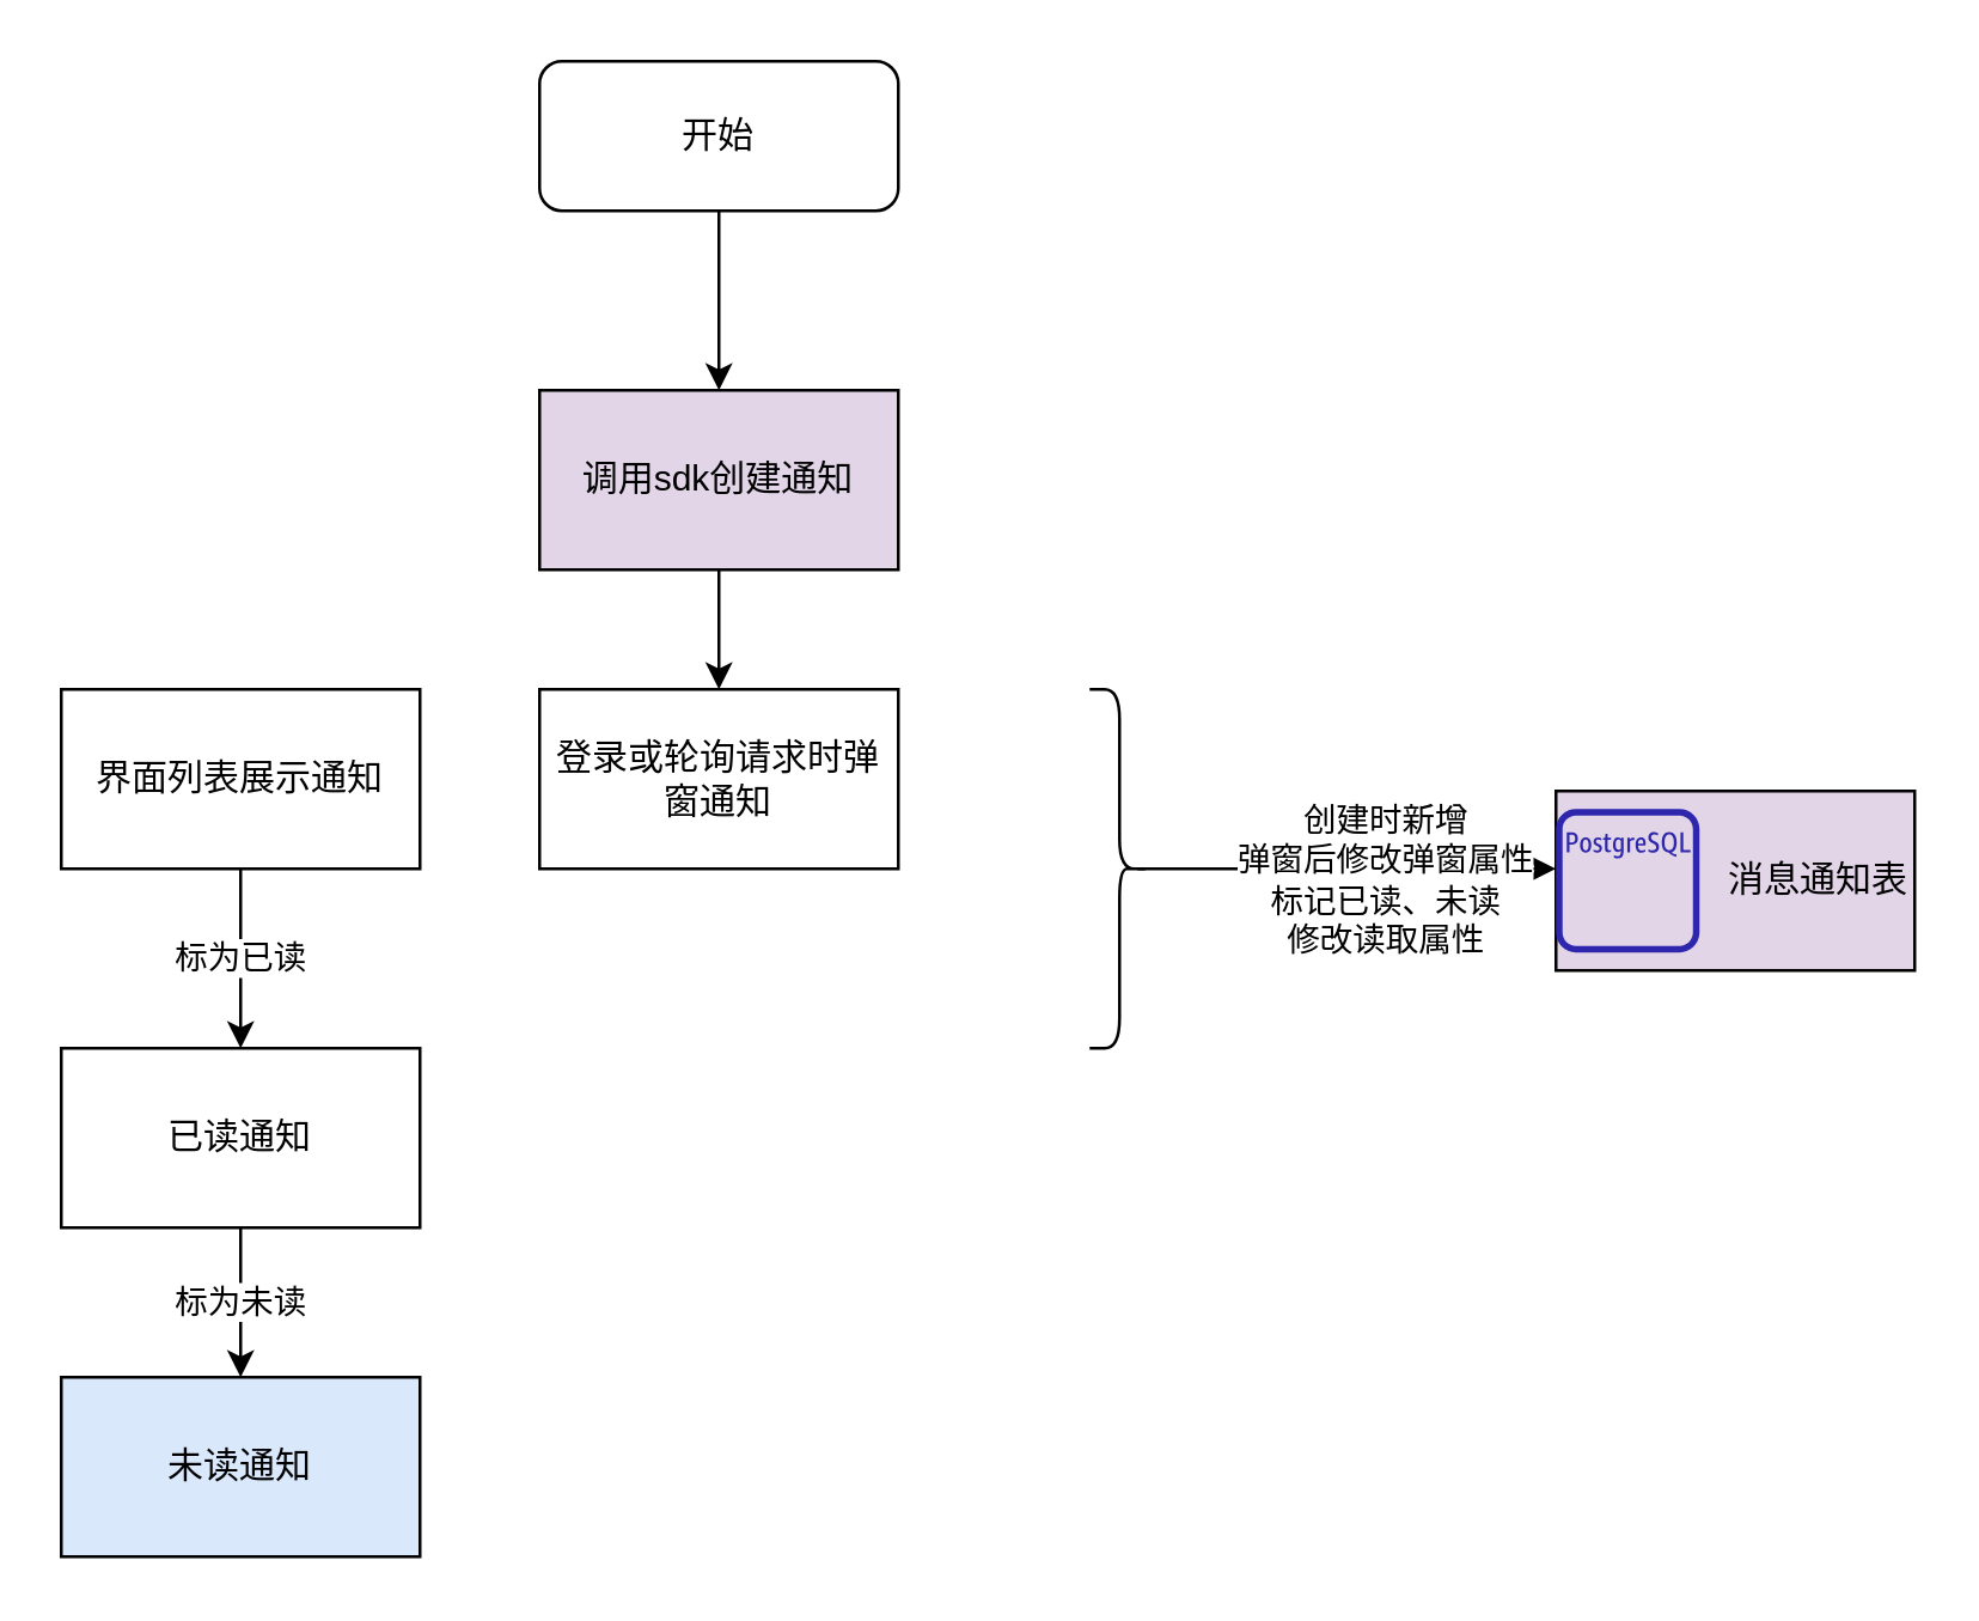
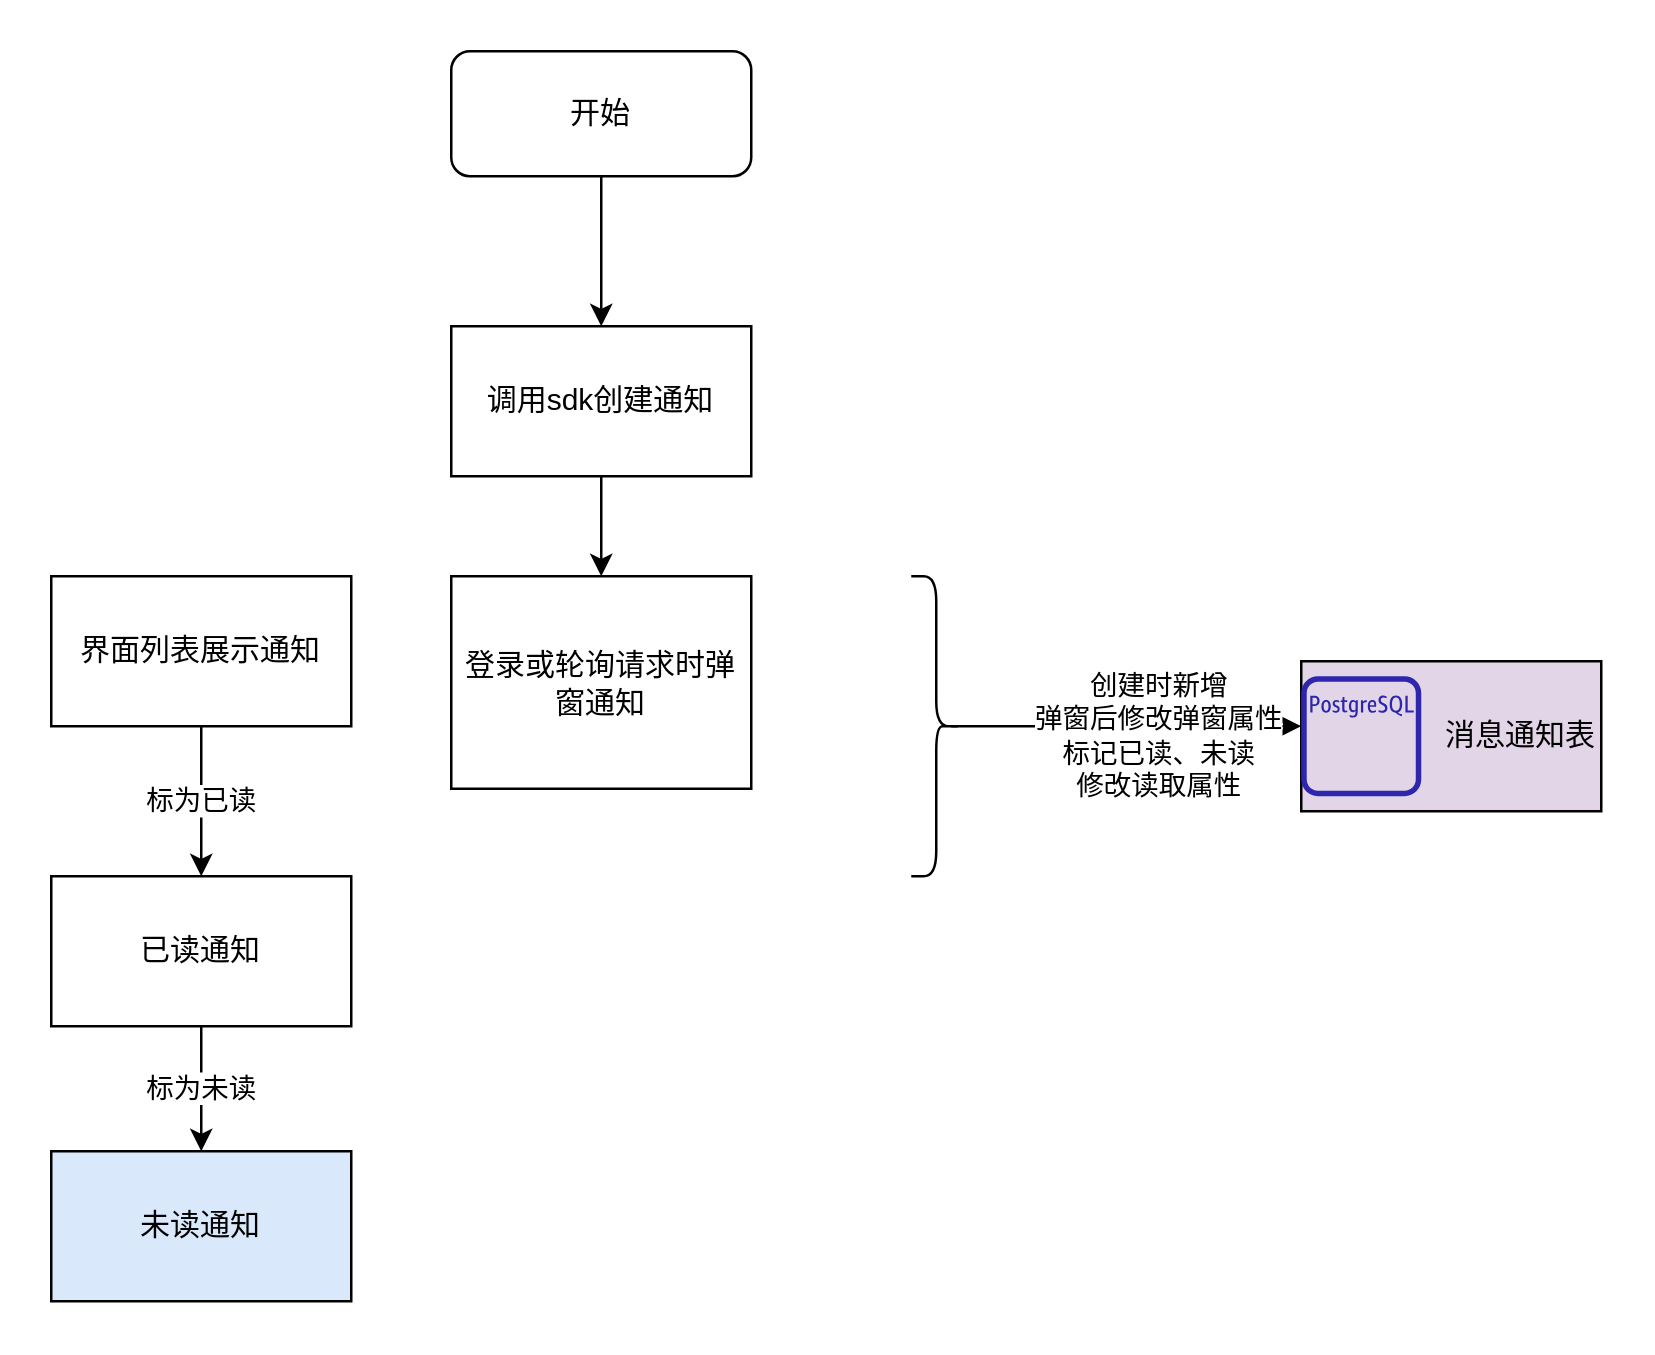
  <mxCell id="0" />
  <mxCell id="1" parent="0" />
  <mxCell id="2" value="消息通知表" style="rounded=0;whiteSpace=wrap;html=1;align=right;fillColor=#e1d5e7;" vertex="1" parent="1"><mxGeometry x="520" y="264" width="120" height="60" as="geometry" /></mxCell>
  <mxCell id="3" value="" style="edgeStyle=orthogonalEdgeStyle;rounded=0;orthogonalLoop=1;jettySize=auto;html=1;" edge="1" parent="1" source="4" target="6"><mxGeometry relative="1" as="geometry" /></mxCell>
  <mxCell id="4" value="开始" style="rounded=1;whiteSpace=wrap;html=1;" vertex="1" parent="1"><mxGeometry x="180" y="20" width="120" height="50" as="geometry" /></mxCell>
  <mxCell id="5" value="" style="edgeStyle=orthogonalEdgeStyle;rounded=0;orthogonalLoop=1;jettySize=auto;html=1;" edge="1" parent="1" source="6" target="8"><mxGeometry relative="1" as="geometry" /></mxCell>
- <mxCell id="6" value="调用sdk创建通知" style="rounded=0;whiteSpace=wrap;html=1;fillColor=#e1d5e7;" vertex="1" parent="1"><mxGeometry x="180" y="130" width="120" height="60" as="geometry" /></mxCell>
+ <mxCell id="6" value="调用sdk创建通知" style="rounded=0;whiteSpace=wrap;html=1;" vertex="1" parent="1"><mxGeometry x="180" y="130" width="120" height="60" as="geometry" /></mxCell>
  <mxCell id="7" value="" style="sketch=0;outlineConnect=0;fontColor=#232F3E;gradientColor=none;fillColor=#2E27AD;strokeColor=none;dashed=0;verticalLabelPosition=bottom;verticalAlign=top;align=center;html=1;fontSize=12;fontStyle=0;aspect=fixed;pointerEvents=1;shape=mxgraph.aws4.rds_postgresql_instance_alt;rounded=1;" vertex="1" parent="1"><mxGeometry x="520" y="270" width="48" height="48" as="geometry" /></mxCell>
- <mxCell id="8" value="登录或轮询请求时弹窗通知" style="whiteSpace=wrap;html=1;rounded=0;" vertex="1" parent="1"><mxGeometry x="180" y="230" width="120" height="60" as="geometry" /></mxCell>
+ <mxCell id="8" value="登录或轮询请求时弹窗通知" style="whiteSpace=wrap;html=1;rounded=0;" vertex="1" parent="1"><mxGeometry x="180" y="230" width="120" height="85" as="geometry" /></mxCell>
  <mxCell id="9" value="标为已读" style="edgeStyle=orthogonalEdgeStyle;rounded=0;orthogonalLoop=1;jettySize=auto;html=1;" edge="1" parent="1" source="10"><mxGeometry relative="1" as="geometry"><mxPoint x="80" y="350" as="targetPoint" /></mxGeometry></mxCell>
  <mxCell id="10" value="界面列表展示通知" style="whiteSpace=wrap;html=1;rounded=0;" vertex="1" parent="1"><mxGeometry x="20" y="230" width="120" height="60" as="geometry" /></mxCell>
  <mxCell id="11" value="标为未读" style="edgeStyle=orthogonalEdgeStyle;rounded=0;orthogonalLoop=1;jettySize=auto;html=1;exitX=0.5;exitY=1;exitDx=0;exitDy=0;" edge="1" parent="1" source="12" target="13"><mxGeometry relative="1" as="geometry" /></mxCell>
  <mxCell id="12" value="已读通知" style="whiteSpace=wrap;html=1;rounded=0;" vertex="1" parent="1"><mxGeometry x="20" y="350" width="120" height="60" as="geometry" /></mxCell>
  <mxCell id="13" value="未读通知" style="whiteSpace=wrap;html=1;rounded=0;fillColor=#dae8fc;" vertex="1" parent="1"><mxGeometry x="20" y="460" width="120" height="60" as="geometry" /></mxCell>
  <mxCell id="14" value="" style="endArrow=classic;html=1;rounded=0;" edge="1" parent="1"><mxGeometry width="50" height="50" relative="1" as="geometry"><mxPoint x="380" y="290" as="sourcePoint" /><mxPoint x="520" y="290" as="targetPoint" /></mxGeometry></mxCell>
  <mxCell id="15" value="&lt;div&gt;创建时新增&lt;/div&gt;&lt;div&gt;弹窗后修改弹窗属性&lt;/div&gt;&lt;div&gt;标记已读、未读&lt;/div&gt;&lt;div&gt;修改读取属性&lt;br&gt;&lt;/div&gt;" style="edgeLabel;html=1;align=center;verticalAlign=middle;resizable=0;points=[];" vertex="1" connectable="0" parent="14"><mxGeometry x="0.171" y="-3" relative="1" as="geometry"><mxPoint as="offset" /></mxGeometry></mxCell>
  <mxCell id="16" value="" style="shape=curlyBracket;whiteSpace=wrap;html=1;rounded=1;flipH=1;" vertex="1" parent="1"><mxGeometry x="364" y="230" width="20" height="120" as="geometry" /></mxCell>
